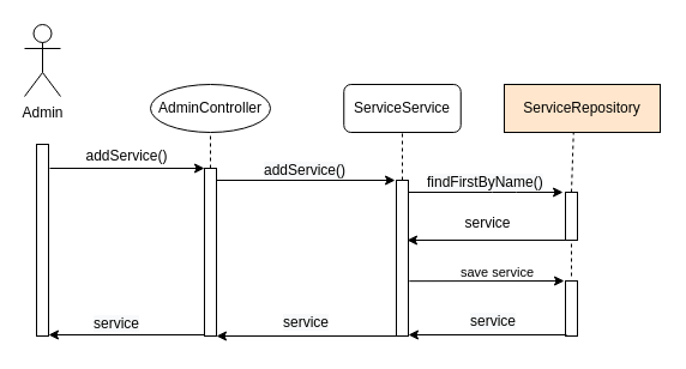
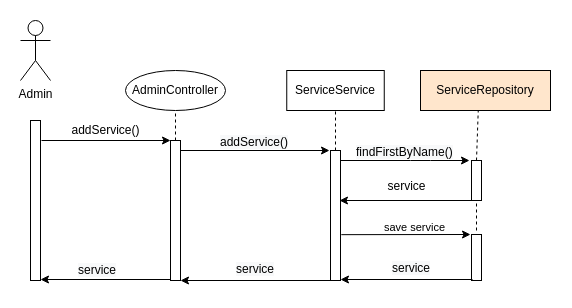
  <mxCell id="0" />
  <mxCell id="1" parent="0" />
  <mxCell id="2" value="Admin" style="shape=umlActor;verticalLabelPosition=bottom;verticalAlign=top;html=1;outlineConnect=0;" vertex="1" parent="1"><mxGeometry x="20" y="20" width="30" height="60" as="geometry" /></mxCell>
  <mxCell id="3" value="" style="rounded=0;whiteSpace=wrap;html=1;direction=south;" vertex="1" parent="1"><mxGeometry x="30" y="120" width="10" height="160" as="geometry" /></mxCell>
  <mxCell id="4" value="addService()" style="text;html=1;align=center;verticalAlign=middle;resizable=0;points=[];autosize=1;strokeColor=none;" vertex="1" parent="1"><mxGeometry x="65" y="120" width="80" height="20" as="geometry" /></mxCell>
  <mxCell id="5" value="" style="endArrow=none;dashed=1;html=1;exitX=0;exitY=0.5;exitDx=0;exitDy=0;entryX=0.5;entryY=1;entryDx=0;entryDy=0;" edge="1" parent="1" source="7" target="6"><mxGeometry width="50" height="50" relative="1" as="geometry"><mxPoint x="210" y="140" as="sourcePoint" /><mxPoint x="225" y="110" as="targetPoint" /></mxGeometry></mxCell>
  <mxCell id="6" value="AdminController" style="ellipse;whiteSpace=wrap;html=1;" vertex="1" parent="1"><mxGeometry x="125" y="70" width="100" height="40" as="geometry" /></mxCell>
  <mxCell id="7" value="" style="rounded=0;whiteSpace=wrap;html=1;direction=south;" vertex="1" parent="1"><mxGeometry x="170" y="140" width="10" height="140" as="geometry" /></mxCell>
  <mxCell id="8" value="" style="endArrow=classic;html=1;" edge="1" parent="1"><mxGeometry width="50" height="50" relative="1" as="geometry"><mxPoint x="41" y="140" as="sourcePoint" /><mxPoint x="170" y="140" as="targetPoint" /></mxGeometry></mxCell>
  <mxCell id="9" value="" style="endArrow=classic;html=1;" edge="1" parent="1"><mxGeometry width="50" height="50" relative="1" as="geometry"><mxPoint x="180" y="150" as="sourcePoint" /><mxPoint x="329" y="150" as="targetPoint" /></mxGeometry></mxCell>
  <mxCell id="10" value="&lt;span style=&quot;color: rgb(0 , 0 , 0) ; font-family: &amp;#34;helvetica&amp;#34; ; font-size: 12px ; font-style: normal ; font-weight: 400 ; letter-spacing: normal ; text-align: center ; text-indent: 0px ; text-transform: none ; word-spacing: 0px ; background-color: rgb(248 , 249 , 250) ; display: inline ; float: none&quot;&gt;addService()&lt;/span&gt;" style="text;whiteSpace=wrap;html=1;" vertex="1" parent="1"><mxGeometry x="218" y="128" width="120" height="30" as="geometry" /></mxCell>
  <mxCell id="11" value="" style="rounded=0;whiteSpace=wrap;html=1;direction=south;" vertex="1" parent="1"><mxGeometry x="330" y="150" width="10" height="130" as="geometry" /></mxCell>
  <mxCell id="12" value="" style="endArrow=none;dashed=1;html=1;exitX=0;exitY=0.5;exitDx=0;exitDy=0;entryX=0.5;entryY=1;entryDx=0;entryDy=0;" edge="1" parent="1" source="11" target="13"><mxGeometry width="50" height="50" relative="1" as="geometry"><mxPoint x="600" y="160" as="sourcePoint" /><mxPoint x="335" y="120" as="targetPoint" /></mxGeometry></mxCell>
- <mxCell id="13" value="ServiceService" style="whiteSpace=wrap;html=1;rounded=1;" vertex="1" parent="1"><mxGeometry x="286.25" y="70" width="97.5" height="40" as="geometry" /></mxCell>
+ <mxCell id="13" value="ServiceService" style="rounded=0;whiteSpace=wrap;html=1;" vertex="1" parent="1"><mxGeometry x="286.25" y="70" width="97.5" height="40" as="geometry" /></mxCell>
  <mxCell id="14" value="" style="endArrow=classic;html=1;" edge="1" parent="1"><mxGeometry width="50" height="50" relative="1" as="geometry"><mxPoint x="340" y="160" as="sourcePoint" /><mxPoint x="469" y="160" as="targetPoint" /><Array as="points"><mxPoint x="420" y="160" /></Array></mxGeometry></mxCell>
  <mxCell id="15" value="&lt;span style=&quot;color: rgb(0 , 0 , 0) ; font-family: &amp;#34;helvetica&amp;#34; ; font-size: 12px ; font-style: normal ; font-weight: 400 ; letter-spacing: normal ; text-align: center ; text-indent: 0px ; text-transform: none ; word-spacing: 0px ; background-color: rgb(248 , 249 , 250) ; display: inline ; float: none&quot;&gt;findFirstByName()&lt;/span&gt;" style="text;whiteSpace=wrap;html=1;" vertex="1" parent="1"><mxGeometry x="354" y="138" width="120" height="30" as="geometry" /></mxCell>
  <mxCell id="16" value="" style="rounded=0;whiteSpace=wrap;html=1;direction=south;" vertex="1" parent="1"><mxGeometry x="471" y="160" width="10" height="40" as="geometry" /></mxCell>
  <mxCell id="17" value="" style="endArrow=none;dashed=1;html=1;exitX=0;exitY=0.5;exitDx=0;exitDy=0;entryX=0.445;entryY=0.925;entryDx=0;entryDy=0;entryPerimeter=0;" edge="1" parent="1" target="18"><mxGeometry width="50" height="50" relative="1" as="geometry"><mxPoint x="476" y="160" as="sourcePoint" /><mxPoint x="475" y="113" as="targetPoint" /></mxGeometry></mxCell>
  <mxCell id="18" value="ServiceRepository" style="rounded=0;whiteSpace=wrap;html=1;fillColor=#ffe6cc;" vertex="1" parent="1"><mxGeometry x="420" y="70" width="130" height="40" as="geometry" /></mxCell>
  <mxCell id="19" value="" style="endArrow=classic;html=1;exitX=0.75;exitY=1;exitDx=0;exitDy=0;" edge="1" parent="1"><mxGeometry width="50" height="50" relative="1" as="geometry"><mxPoint x="471" y="200" as="sourcePoint" /><mxPoint x="339" y="200" as="targetPoint" /></mxGeometry></mxCell>
  <mxCell id="20" value="service" style="text;html=1;align=center;verticalAlign=middle;resizable=0;points=[];autosize=1;strokeColor=none;" vertex="1" parent="1"><mxGeometry x="381" y="176" width="50" height="20" as="geometry" /></mxCell>
  <mxCell id="21" value="" style="endArrow=classic;html=1;exitX=1;exitY=1;exitDx=0;exitDy=0;entryX=1;entryY=0;entryDx=0;entryDy=0;" edge="1" parent="1" source="11" target="7"><mxGeometry width="50" height="50" relative="1" as="geometry"><mxPoint x="560" y="160" as="sourcePoint" /><mxPoint x="610" y="110" as="targetPoint" /></mxGeometry></mxCell>
  <mxCell id="22" value="" style="endArrow=classic;html=1;entryX=1;entryY=0;entryDx=0;entryDy=0;" edge="1" parent="1"><mxGeometry width="50" height="50" relative="1" as="geometry"><mxPoint x="170" y="279" as="sourcePoint" /><mxPoint x="40" y="279" as="targetPoint" /></mxGeometry></mxCell>
  <mxCell id="23" value="&lt;span style=&quot;color: rgb(0 , 0 , 0) ; font-family: &amp;#34;helvetica&amp;#34; ; font-size: 12px ; font-style: normal ; font-weight: 400 ; letter-spacing: normal ; text-align: center ; text-indent: 0px ; text-transform: none ; word-spacing: 0px ; background-color: rgb(248 , 249 , 250) ; display: inline ; float: none&quot;&gt;service&lt;/span&gt;" style="text;whiteSpace=wrap;html=1;" vertex="1" parent="1"><mxGeometry x="234" y="255" width="90" height="30" as="geometry" /></mxCell>
  <mxCell id="24" value="&lt;span style=&quot;color: rgb(0 , 0 , 0) ; font-family: &amp;#34;helvetica&amp;#34; ; font-size: 12px ; font-style: normal ; font-weight: 400 ; letter-spacing: normal ; text-align: center ; text-indent: 0px ; text-transform: none ; word-spacing: 0px ; background-color: rgb(248 , 249 , 250) ; display: inline ; float: none&quot;&gt;service&lt;/span&gt;" style="text;whiteSpace=wrap;html=1;" vertex="1" parent="1"><mxGeometry x="76" y="256" width="90" height="30" as="geometry" /></mxCell>
  <mxCell id="25" value="" style="endArrow=classic;html=1;exitX=0.632;exitY=-0.08;exitDx=0;exitDy=0;exitPerimeter=0;" edge="1" parent="1"><mxGeometry width="50" height="50" relative="1" as="geometry"><mxPoint x="340.8" y="234.16" as="sourcePoint" /><mxPoint x="470" y="234" as="targetPoint" /></mxGeometry></mxCell>
  <mxCell id="26" value="save service" style="edgeLabel;html=1;align=center;verticalAlign=middle;resizable=0;points=[];" vertex="1" connectable="0" parent="25"><mxGeometry x="0.127" y="8" relative="1" as="geometry"><mxPoint as="offset" /></mxGeometry></mxCell>
  <mxCell id="27" value="" style="rounded=0;whiteSpace=wrap;html=1;direction=south;" vertex="1" parent="1"><mxGeometry x="471" y="234" width="10" height="46" as="geometry" /></mxCell>
  <mxCell id="28" value="" style="endArrow=none;dashed=1;html=1;entryX=1;entryY=0.5;entryDx=0;entryDy=0;" edge="1" parent="1" target="16"><mxGeometry width="50" height="50" relative="1" as="geometry"><mxPoint x="476" y="230" as="sourcePoint" /><mxPoint x="477" y="200" as="targetPoint" /></mxGeometry></mxCell>
  <mxCell id="29" value="" style="endArrow=classic;html=1;exitX=0.75;exitY=1;exitDx=0;exitDy=0;" edge="1" parent="1"><mxGeometry width="50" height="50" relative="1" as="geometry"><mxPoint x="472" y="279" as="sourcePoint" /><mxPoint x="340" y="279" as="targetPoint" /></mxGeometry></mxCell>
  <mxCell id="30" value="&lt;span style=&quot;color: rgb(0, 0, 0); font-family: helvetica; font-size: 12px; font-style: normal; font-weight: 400; letter-spacing: normal; text-align: center; text-indent: 0px; text-transform: none; word-spacing: 0px; background-color: rgb(248, 249, 250); display: inline; float: none;&quot;&gt;service&lt;/span&gt;" style="text;whiteSpace=wrap;html=1;" vertex="1" parent="1"><mxGeometry x="390" y="254" width="60" height="30" as="geometry" /></mxCell>
